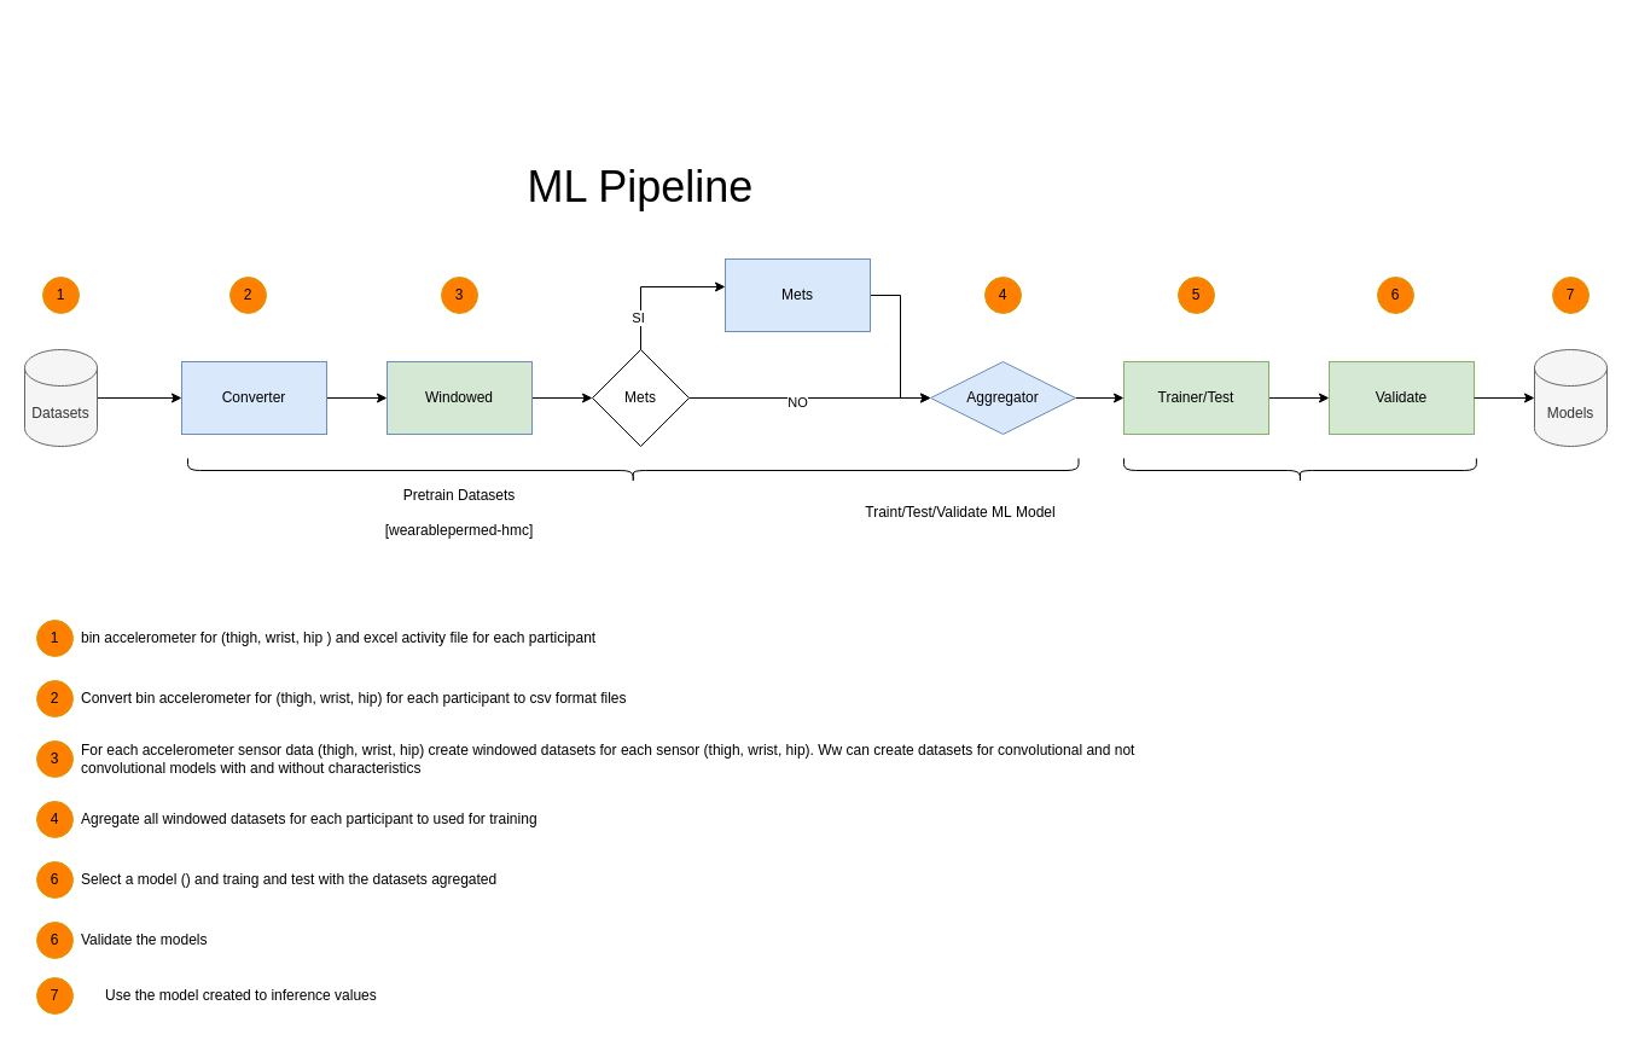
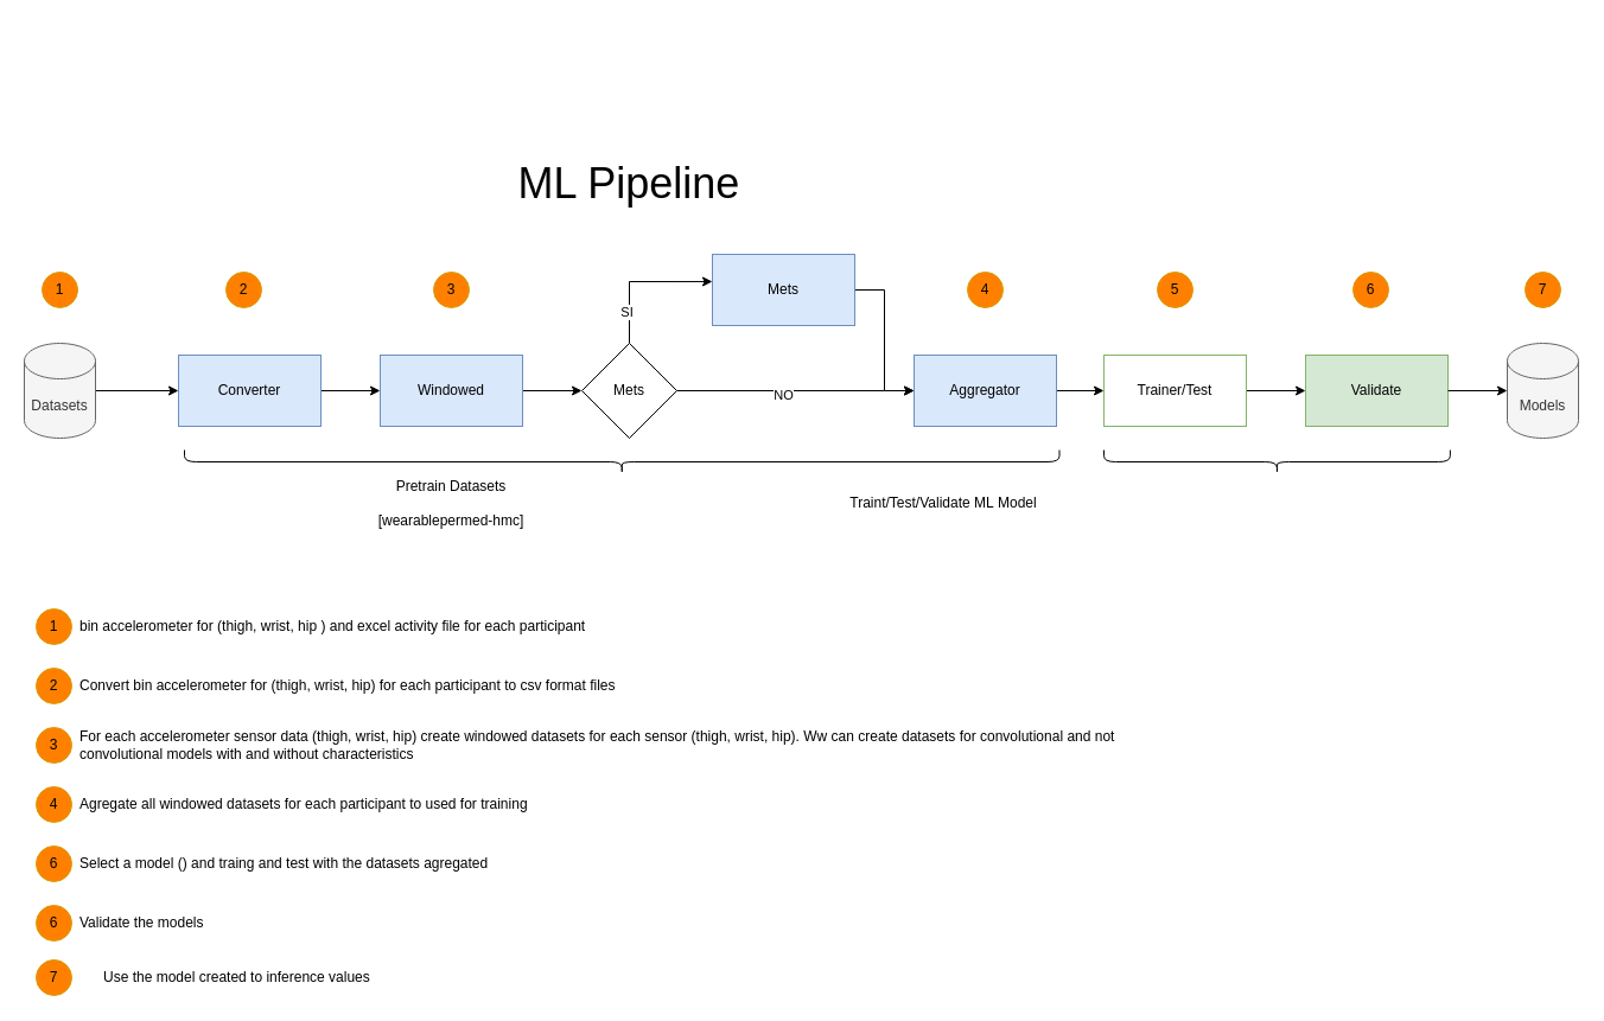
  <mxCell id="0" />
  <mxCell id="1" parent="0" />
  <mxCell id="2" style="edgeStyle=orthogonalEdgeStyle;rounded=0;orthogonalLoop=1;jettySize=auto;html=1;entryX=0;entryY=0.5;entryDx=0;entryDy=0;" parent="1" source="3" target="5" edge="1"><mxGeometry relative="1" as="geometry" /></mxCell>
  <mxCell id="3" value="Datasets" style="shape=cylinder3;whiteSpace=wrap;html=1;boundedLbl=1;backgroundOutline=1;size=15;fillColor=#f5f5f5;fontColor=#333333;strokeColor=#666666;" parent="1" vertex="1"><mxGeometry x="20" y="289" width="60" height="80" as="geometry" /></mxCell>
  <mxCell id="4" style="edgeStyle=orthogonalEdgeStyle;rounded=0;orthogonalLoop=1;jettySize=auto;html=1;entryX=0;entryY=0.5;entryDx=0;entryDy=0;" parent="1" source="5" target="7" edge="1"><mxGeometry relative="1" as="geometry" /></mxCell>
  <mxCell id="5" value="Converter" style="rounded=0;whiteSpace=wrap;html=1;fillColor=#dae8fc;strokeColor=#6c8ebf;" parent="1" vertex="1"><mxGeometry x="150" y="299" width="120" height="60" as="geometry" /></mxCell>
  <mxCell id="6" style="edgeStyle=orthogonalEdgeStyle;rounded=0;orthogonalLoop=1;jettySize=auto;html=1;entryX=0;entryY=0.5;entryDx=0;entryDy=0;" parent="1" source="7" target="45" edge="1"><mxGeometry relative="1" as="geometry" /></mxCell>
- <mxCell id="7" value="Windowed" style="rounded=0;whiteSpace=wrap;html=1;fillColor=#d5e8d4;strokeColor=#6c8ebf;" parent="1" vertex="1"><mxGeometry x="320" y="299" width="120" height="60" as="geometry" /></mxCell>
+ <mxCell id="7" value="Windowed" style="rounded=0;whiteSpace=wrap;html=1;fillColor=#dae8fc;strokeColor=#6c8ebf;" parent="1" vertex="1"><mxGeometry x="320" y="299" width="120" height="60" as="geometry" /></mxCell>
  <mxCell id="8" style="edgeStyle=orthogonalEdgeStyle;rounded=0;orthogonalLoop=1;jettySize=auto;html=1;entryX=0;entryY=0.5;entryDx=0;entryDy=0;" parent="1" source="9" target="11" edge="1"><mxGeometry relative="1" as="geometry" /></mxCell>
- <mxCell id="9" value="Aggregator" style="rhombus;whiteSpace=wrap;html=1;fillColor=#dae8fc;strokeColor=#6c8ebf;" parent="1" vertex="1"><mxGeometry x="770" y="299" width="120" height="60" as="geometry" /></mxCell>
+ <mxCell id="9" value="Aggregator" style="rounded=0;whiteSpace=wrap;html=1;fillColor=#dae8fc;strokeColor=#6c8ebf;" parent="1" vertex="1"><mxGeometry x="770" y="299" width="120" height="60" as="geometry" /></mxCell>
  <mxCell id="10" style="edgeStyle=orthogonalEdgeStyle;rounded=0;orthogonalLoop=1;jettySize=auto;html=1;entryX=0;entryY=0.5;entryDx=0;entryDy=0;" parent="1" source="11" target="23" edge="1"><mxGeometry relative="1" as="geometry" /></mxCell>
- <mxCell id="11" value="Trainer/Test" style="rounded=0;whiteSpace=wrap;html=1;fillColor=#d5e8d4;strokeColor=#82b366;" parent="1" vertex="1"><mxGeometry x="930" y="299" width="120" height="60" as="geometry" /></mxCell>
+ <mxCell id="11" value="Trainer/Test" style="rounded=0;whiteSpace=wrap;html=1;fillColor=#ffffff;strokeColor=#82b366;" parent="1" vertex="1"><mxGeometry x="930" y="299" width="120" height="60" as="geometry" /></mxCell>
  <mxCell id="12" value="Models" style="shape=cylinder3;whiteSpace=wrap;html=1;boundedLbl=1;backgroundOutline=1;size=15;fillColor=#f5f5f5;fontColor=#333333;strokeColor=#666666;" parent="1" vertex="1"><mxGeometry x="1270" y="289" width="60" height="80" as="geometry" /></mxCell>
  <mxCell id="13" value="2" style="ellipse;whiteSpace=wrap;html=1;aspect=fixed;fillColor=#FF8000;strokeColor=#d79b00;" parent="1" vertex="1"><mxGeometry x="190" y="229" width="30" height="30" as="geometry" /></mxCell>
  <mxCell id="14" value="1" style="ellipse;whiteSpace=wrap;html=1;aspect=fixed;fillColor=#FF8000;strokeColor=#d79b00;" parent="1" vertex="1"><mxGeometry x="35" y="229" width="30" height="30" as="geometry" /></mxCell>
  <mxCell id="15" value="3" style="ellipse;whiteSpace=wrap;html=1;aspect=fixed;fillColor=#FF8000;strokeColor=#d79b00;" parent="1" vertex="1"><mxGeometry x="365" y="229" width="30" height="30" as="geometry" /></mxCell>
  <mxCell id="16" value="4" style="ellipse;whiteSpace=wrap;html=1;aspect=fixed;fillColor=#FF8000;strokeColor=#d79b00;" parent="1" vertex="1"><mxGeometry x="815" y="229" width="30" height="30" as="geometry" /></mxCell>
  <mxCell id="17" value="6" style="ellipse;whiteSpace=wrap;html=1;aspect=fixed;fillColor=#FF8000;strokeColor=#d79b00;" parent="1" vertex="1"><mxGeometry x="1140" y="229" width="30" height="30" as="geometry" /></mxCell>
  <mxCell id="18" value="7" style="ellipse;whiteSpace=wrap;html=1;aspect=fixed;fillColor=#FF8000;strokeColor=#d79b00;" parent="1" vertex="1"><mxGeometry x="1285" y="229" width="30" height="30" as="geometry" /></mxCell>
  <mxCell id="19" value="" style="shape=curlyBracket;whiteSpace=wrap;html=1;rounded=1;labelPosition=left;verticalLabelPosition=middle;align=right;verticalAlign=middle;rotation=-90;" parent="1" vertex="1"><mxGeometry x="513.75" y="20.25" width="20" height="737.5" as="geometry" /></mxCell>
  <mxCell id="20" value="" style="shape=curlyBracket;whiteSpace=wrap;html=1;rounded=1;labelPosition=left;verticalLabelPosition=middle;align=right;verticalAlign=middle;rotation=-90;" parent="1" vertex="1"><mxGeometry x="1065.94" y="243.06" width="20" height="291.87" as="geometry" /></mxCell>
  <mxCell id="21" value="Pretrain Datasets&lt;br&gt;&lt;br&gt;[&lt;span style=&quot;background-color: transparent; color: light-dark(rgb(0, 0, 0), rgb(255, 255, 255));&quot;&gt;wearablepermed-hmc]&lt;/span&gt;" style="text;html=1;align=center;verticalAlign=middle;whiteSpace=wrap;rounded=0;" parent="1" vertex="1"><mxGeometry x="150" y="409" width="460" height="30" as="geometry" /></mxCell>
  <mxCell id="22" value="Traint/Test/Validate ML&amp;nbsp;&lt;span style=&quot;background-color: transparent; color: light-dark(rgb(0, 0, 0), rgb(255, 255, 255));&quot;&gt;Model&lt;/span&gt;" style="text;html=1;align=center;verticalAlign=middle;whiteSpace=wrap;rounded=0;" parent="1" vertex="1"><mxGeometry x="650" y="409" width="290" height="30" as="geometry" /></mxCell>
  <mxCell id="23" value="Validate" style="rounded=0;whiteSpace=wrap;html=1;fillColor=#d5e8d4;strokeColor=#82b366;" parent="1" vertex="1"><mxGeometry x="1100" y="299" width="120" height="60" as="geometry" /></mxCell>
  <mxCell id="24" style="edgeStyle=orthogonalEdgeStyle;rounded=0;orthogonalLoop=1;jettySize=auto;html=1;entryX=0;entryY=0.5;entryDx=0;entryDy=0;entryPerimeter=0;" parent="1" source="23" target="12" edge="1"><mxGeometry relative="1" as="geometry" /></mxCell>
  <mxCell id="25" value="&lt;font style=&quot;font-size: 36px;&quot;&gt;ML Pipeline&lt;/font&gt;" style="text;html=1;align=center;verticalAlign=middle;whiteSpace=wrap;rounded=0;" parent="1" vertex="1"><mxGeometry x="30" y="139" width="1000" height="30" as="geometry" /></mxCell>
  <mxCell id="26" value="1" style="ellipse;whiteSpace=wrap;html=1;aspect=fixed;fillColor=#FF8000;strokeColor=#d79b00;" parent="1" vertex="1"><mxGeometry x="30" y="513" width="30" height="30" as="geometry" /></mxCell>
  <mxCell id="27" value="bin accelerometer for (thigh, wrist, hip ) and excel activity file for each participant" style="text;html=1;align=left;verticalAlign=middle;whiteSpace=wrap;rounded=0;" parent="1" vertex="1"><mxGeometry x="65" y="513" width="880" height="30" as="geometry" /></mxCell>
  <mxCell id="28" value="2" style="ellipse;whiteSpace=wrap;html=1;aspect=fixed;fillColor=#FF8000;strokeColor=#d79b00;" parent="1" vertex="1"><mxGeometry x="30" y="563" width="30" height="30" as="geometry" /></mxCell>
  <mxCell id="29" value="Convert bin accelerometer for (thigh, wrist, hip) for each participant to csv format files" style="text;html=1;align=left;verticalAlign=middle;whiteSpace=wrap;rounded=0;" parent="1" vertex="1"><mxGeometry x="65" y="563" width="880" height="30" as="geometry" /></mxCell>
  <mxCell id="30" value="3" style="ellipse;whiteSpace=wrap;html=1;aspect=fixed;fillColor=#FF8000;strokeColor=#d79b00;" parent="1" vertex="1"><mxGeometry x="30" y="613" width="30" height="30" as="geometry" /></mxCell>
  <mxCell id="31" value="For each accelerometer sensor data (thigh, wrist, hip) create windowed datasets for each sensor (thigh, wrist, hip). Ww can create datasets for convolutional and not convolutional models with and without characteristics" style="text;html=1;align=left;verticalAlign=middle;whiteSpace=wrap;rounded=0;" parent="1" vertex="1"><mxGeometry x="65" y="613" width="880" height="30" as="geometry" /></mxCell>
  <mxCell id="32" value="4" style="ellipse;whiteSpace=wrap;html=1;aspect=fixed;fillColor=#FF8000;strokeColor=#d79b00;" parent="1" vertex="1"><mxGeometry x="30" y="663" width="30" height="30" as="geometry" /></mxCell>
  <mxCell id="33" value="Agregate all windowed datasets for each participant to used for training" style="text;html=1;align=left;verticalAlign=middle;whiteSpace=wrap;rounded=0;" parent="1" vertex="1"><mxGeometry x="65" y="663" width="880" height="30" as="geometry" /></mxCell>
  <mxCell id="34" value="5" style="ellipse;whiteSpace=wrap;html=1;aspect=fixed;fillColor=#FF8000;strokeColor=#d79b00;" parent="1" vertex="1"><mxGeometry x="975" y="229" width="30" height="30" as="geometry" /></mxCell>
  <mxCell id="35" value="6" style="ellipse;whiteSpace=wrap;html=1;aspect=fixed;fillColor=#FF8000;strokeColor=#d79b00;" parent="1" vertex="1"><mxGeometry x="30" y="713" width="30" height="30" as="geometry" /></mxCell>
  <mxCell id="36" value="Select a model () and traing and test with the datasets agregated" style="text;html=1;align=left;verticalAlign=middle;whiteSpace=wrap;rounded=0;" parent="1" vertex="1"><mxGeometry x="65" y="713" width="880" height="30" as="geometry" /></mxCell>
  <mxCell id="37" value="6" style="ellipse;whiteSpace=wrap;html=1;aspect=fixed;fillColor=#FF8000;strokeColor=#d79b00;" parent="1" vertex="1"><mxGeometry x="30" y="763" width="30" height="30" as="geometry" /></mxCell>
  <mxCell id="38" value="Validate the models" style="text;html=1;align=left;verticalAlign=middle;whiteSpace=wrap;rounded=0;" parent="1" vertex="1"><mxGeometry x="65" y="763" width="880" height="30" as="geometry" /></mxCell>
  <mxCell id="39" value="7" style="ellipse;whiteSpace=wrap;html=1;aspect=fixed;fillColor=#FF8000;strokeColor=#d79b00;" parent="1" vertex="1"><mxGeometry x="30" y="809" width="30" height="30" as="geometry" /></mxCell>
  <mxCell id="40" value="Use the model created to inference values&amp;nbsp;" style="text;html=1;align=left;verticalAlign=middle;whiteSpace=wrap;rounded=0;" parent="1" vertex="1"><mxGeometry x="85" y="809" width="880" height="30" as="geometry" /></mxCell>
  <mxCell id="41" style="edgeStyle=orthogonalEdgeStyle;rounded=0;orthogonalLoop=1;jettySize=auto;html=1;entryX=0;entryY=0.5;entryDx=0;entryDy=0;" edge="1" parent="1" source="42" target="9"><mxGeometry relative="1" as="geometry" /></mxCell>
  <mxCell id="42" value="Mets" style="rounded=0;whiteSpace=wrap;html=1;fillColor=#dae8fc;strokeColor=#6c8ebf;" vertex="1" parent="1"><mxGeometry x="600" y="214" width="120" height="60" as="geometry" /></mxCell>
  <mxCell id="43" style="edgeStyle=orthogonalEdgeStyle;rounded=0;orthogonalLoop=1;jettySize=auto;html=1;entryX=0;entryY=0.5;entryDx=0;entryDy=0;" edge="1" parent="1" source="45" target="9"><mxGeometry relative="1" as="geometry" /></mxCell>
  <mxCell id="44" value="NO" style="edgeLabel;html=1;align=center;verticalAlign=middle;resizable=0;points=[];" vertex="1" connectable="0" parent="43"><mxGeometry x="-0.11" y="-3" relative="1" as="geometry"><mxPoint as="offset" /></mxGeometry></mxCell>
  <mxCell id="45" value="Mets" style="rhombus;whiteSpace=wrap;html=1;" vertex="1" parent="1"><mxGeometry x="490" y="289" width="80" height="80" as="geometry" /></mxCell>
  <mxCell id="46" style="edgeStyle=orthogonalEdgeStyle;rounded=0;orthogonalLoop=1;jettySize=auto;html=1;entryX=0;entryY=0.383;entryDx=0;entryDy=0;entryPerimeter=0;exitX=0.5;exitY=0;exitDx=0;exitDy=0;" edge="1" parent="1" source="45" target="42"><mxGeometry relative="1" as="geometry" /></mxCell>
  <mxCell id="47" value="SI" style="edgeLabel;html=1;align=center;verticalAlign=middle;resizable=0;points=[];" vertex="1" connectable="0" parent="46"><mxGeometry x="-0.557" y="3" relative="1" as="geometry"><mxPoint as="offset" /></mxGeometry></mxCell>
